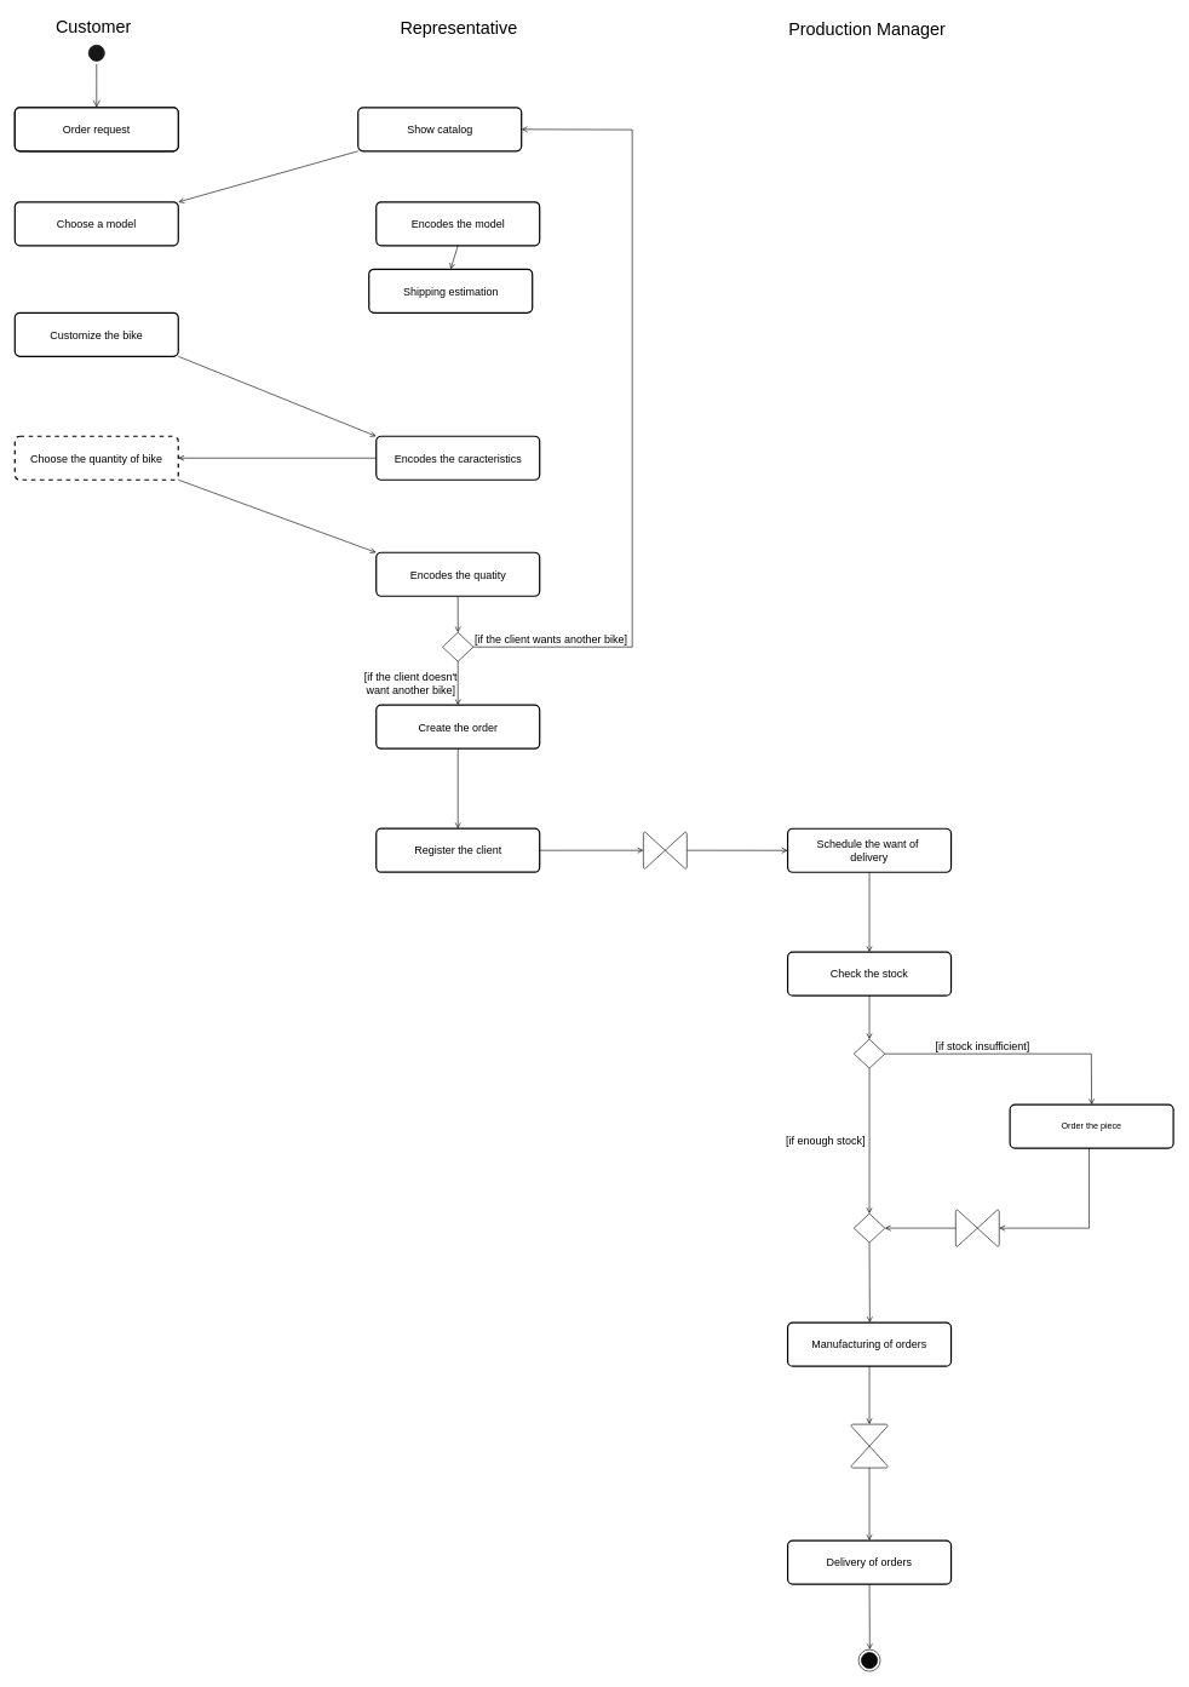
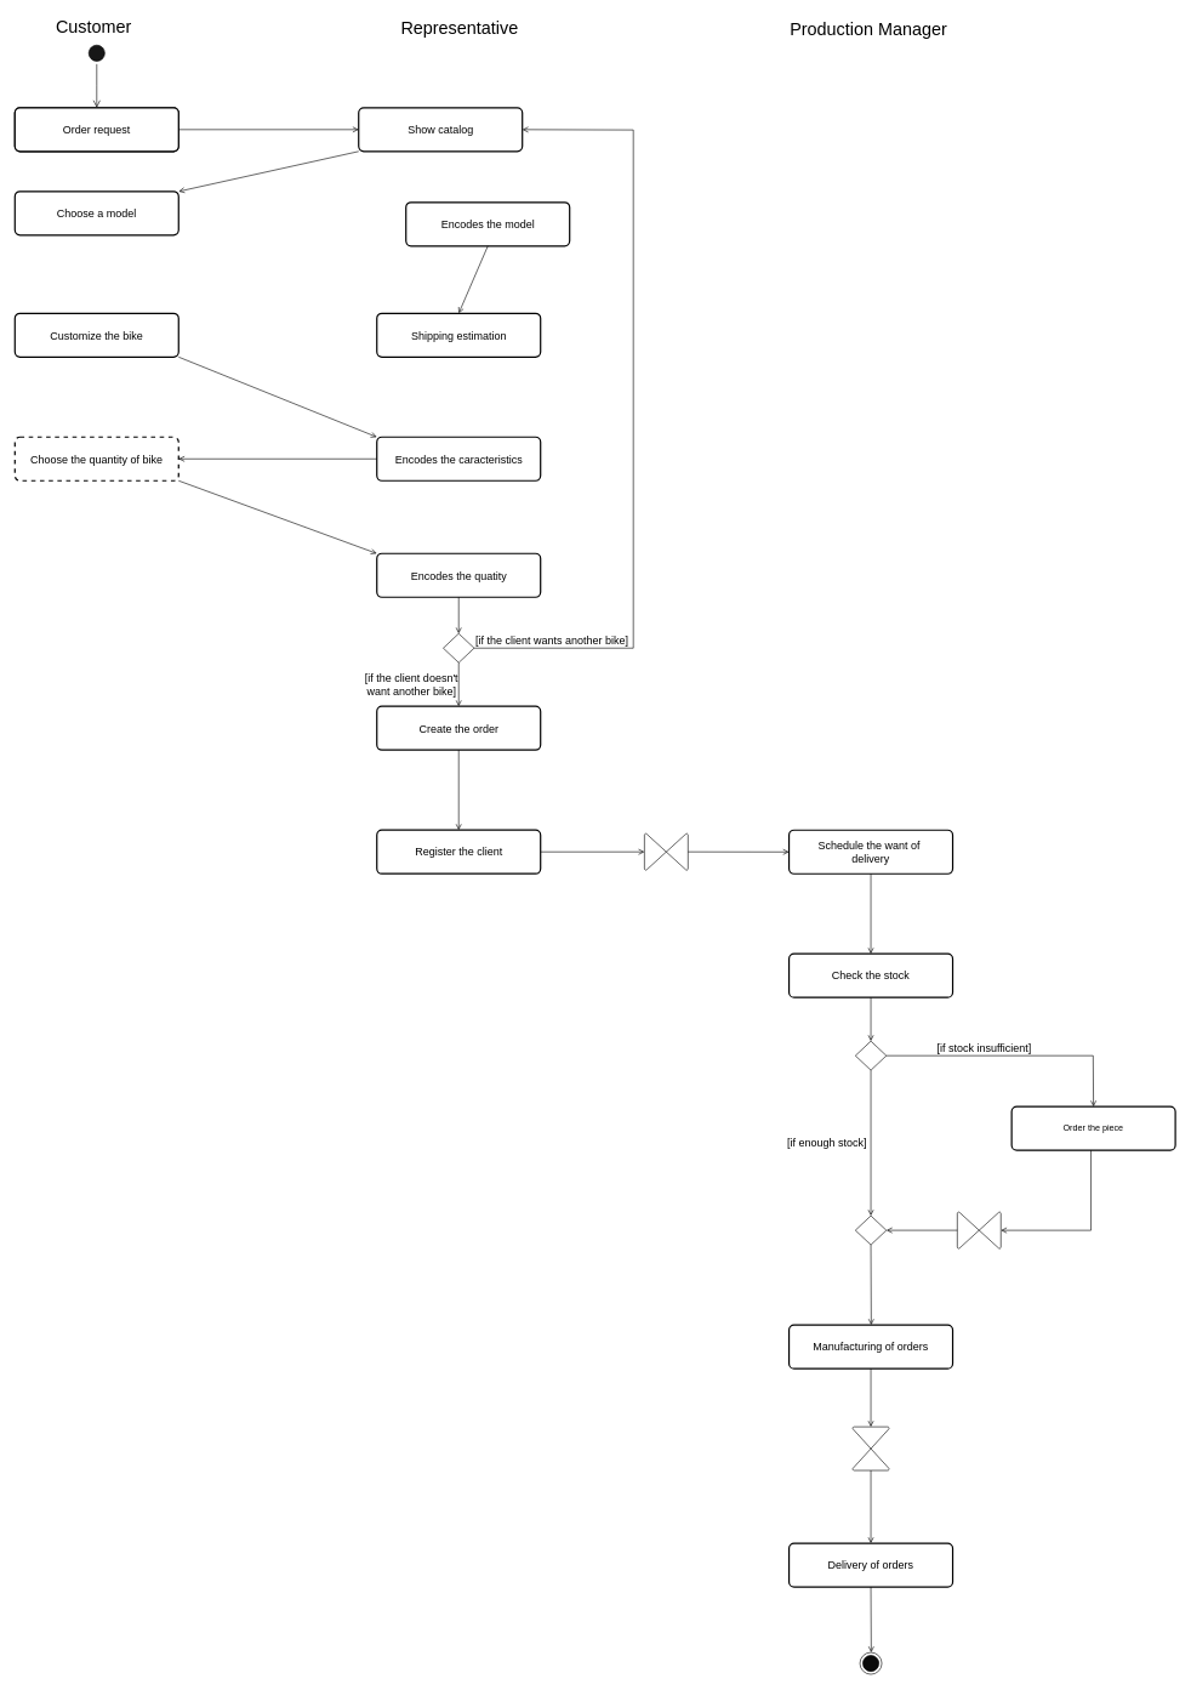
  <mxCell id="0" />
  <mxCell id="1" parent="0" />
  <mxCell id="2" value="" style="ellipse;html=1;shape=startState;fillColor=#171717;" parent="1" vertex="1"><mxGeometry x="117.5" y="57.5" width="30" height="30" as="geometry" /></mxCell>
  <mxCell id="3" value="" style="edgeStyle=orthogonalEdgeStyle;html=1;verticalAlign=bottom;endArrow=open;endSize=8;rounded=0;" parent="1" source="2" edge="1"><mxGeometry relative="1" as="geometry"><mxPoint x="132.5" y="147.5" as="targetPoint" /></mxGeometry></mxCell>
  <mxCell id="4" value="demande commande" style="rounded=1;whiteSpace=wrap;html=1;absoluteArcSize=1;arcSize=14;strokeWidth=2;" parent="1" vertex="1"><mxGeometry x="20" y="147.5" width="225" height="60" as="geometry" /></mxCell>
  <mxCell id="5" value="&lt;font style=&quot;font-size: 15px&quot;&gt;Order request&lt;/font&gt;" style="rounded=1;whiteSpace=wrap;html=1;absoluteArcSize=1;arcSize=14;strokeWidth=2;" parent="1" vertex="1"><mxGeometry x="20" y="147.5" width="225" height="60" as="geometry" /></mxCell>
- <mxCell id="6" value="&lt;span style=&quot;font-size: 15px&quot;&gt;Choose a model&lt;/span&gt;" style="rounded=1;whiteSpace=wrap;html=1;absoluteArcSize=1;arcSize=14;strokeWidth=2;" parent="1" vertex="1"><mxGeometry x="20" y="277.5" width="225" height="60" as="geometry" /></mxCell>
+ <mxCell id="6" value="&lt;span style=&quot;font-size: 15px&quot;&gt;Choose a model&lt;/span&gt;" style="rounded=1;whiteSpace=wrap;html=1;absoluteArcSize=1;arcSize=14;strokeWidth=2;" parent="1" vertex="1"><mxGeometry x="20" y="262.5" width="225" height="60" as="geometry" /></mxCell>
  <mxCell id="7" value="Customer" style="text;html=1;align=center;verticalAlign=middle;resizable=0;points=[];autosize=1;strokeColor=none;fillColor=none;fontSize=24;" parent="1" vertex="1"><mxGeometry x="70.5" y="20.5" width="114" height="33" as="geometry" /></mxCell>
  <mxCell id="8" value="Representative" style="text;html=1;align=center;verticalAlign=middle;resizable=0;points=[];autosize=1;strokeColor=none;fillColor=none;fontSize=24;" parent="1" vertex="1"><mxGeometry x="545" y="21.5" width="171" height="33" as="geometry" /></mxCell>
  <mxCell id="9" value="Production Manager" style="text;html=1;align=center;verticalAlign=middle;resizable=0;points=[];autosize=1;strokeColor=none;fillColor=none;fontSize=24;" parent="1" vertex="1"><mxGeometry x="1080" y="24.5" width="226" height="33" as="geometry" /></mxCell>
  <mxCell id="10" value="&lt;font style=&quot;font-size: 15px&quot;&gt;Show catalog&lt;/font&gt;" style="rounded=1;whiteSpace=wrap;html=1;absoluteArcSize=1;arcSize=14;strokeWidth=2;" parent="1" vertex="1"><mxGeometry x="492.5" y="147.5" width="225" height="60" as="geometry" /></mxCell>
- <mxCell id="11" value="&lt;font style=&quot;font-size: 15px&quot;&gt;Encodes the model&lt;/font&gt;" style="rounded=1;whiteSpace=wrap;html=1;absoluteArcSize=1;arcSize=14;strokeWidth=2;" parent="1" vertex="1"><mxGeometry x="517.5" y="277.5" width="225" height="60" as="geometry" /></mxCell>
+ <mxCell id="11" value="&lt;font style=&quot;font-size: 15px&quot;&gt;Encodes the model&lt;/font&gt;" style="rounded=1;whiteSpace=wrap;html=1;absoluteArcSize=1;arcSize=14;strokeWidth=2;" parent="1" vertex="1"><mxGeometry x="557.5" y="277.5" width="225" height="60" as="geometry" /></mxCell>
+ <mxCell id="12" value="" style="endArrow=open;html=1;rounded=0;fontSize=15;exitX=1;exitY=0.5;exitDx=0;exitDy=0;entryX=0;entryY=0.5;entryDx=0;entryDy=0;endFill=0;" parent="1" source="5" target="10" edge="1"><mxGeometry width="50" height="50" relative="1" as="geometry"><mxPoint x="540" y="220" as="sourcePoint" /><mxPoint x="670" y="178" as="targetPoint" /></mxGeometry></mxCell>
  <mxCell id="13" value="" style="endArrow=open;html=1;rounded=0;fontSize=15;exitX=0;exitY=1;exitDx=0;exitDy=0;entryX=1;entryY=0;entryDx=0;entryDy=0;endFill=0;" parent="1" source="10" target="6" edge="1"><mxGeometry width="50" height="50" relative="1" as="geometry"><mxPoint x="580" y="220" as="sourcePoint" /><mxPoint x="590" y="170" as="targetPoint" /></mxGeometry></mxCell>
- <mxCell id="14" value="&lt;font style=&quot;font-size: 15px&quot;&gt;Shipping estimation&lt;/font&gt;" style="rounded=1;whiteSpace=wrap;html=1;absoluteArcSize=1;arcSize=14;strokeWidth=2;" parent="1" vertex="1"><mxGeometry x="507.5" y="370" width="225" height="60" as="geometry" /></mxCell>
+ <mxCell id="14" value="&lt;font style=&quot;font-size: 15px&quot;&gt;Shipping estimation&lt;/font&gt;" style="rounded=1;whiteSpace=wrap;html=1;absoluteArcSize=1;arcSize=14;strokeWidth=2;" parent="1" vertex="1"><mxGeometry x="517.5" y="430" width="225" height="60" as="geometry" /></mxCell>
  <mxCell id="15" value="" style="endArrow=open;html=1;rounded=0;fontSize=15;entryX=0.5;entryY=0;entryDx=0;entryDy=0;exitX=0.5;exitY=1;exitDx=0;exitDy=0;endFill=0;" parent="1" source="11" target="14" edge="1"><mxGeometry width="50" height="50" relative="1" as="geometry"><mxPoint x="430" y="400" as="sourcePoint" /><mxPoint x="430" y="160" as="targetPoint" /></mxGeometry></mxCell>
  <mxCell id="16" value="&lt;font style=&quot;font-size: 15px&quot;&gt;Customize the bike&lt;/font&gt;" style="rounded=1;whiteSpace=wrap;html=1;absoluteArcSize=1;arcSize=14;strokeWidth=2;" parent="1" vertex="1"><mxGeometry x="20" y="430" width="225" height="60" as="geometry" /></mxCell>
  <mxCell id="17" value="&lt;font style=&quot;font-size: 15px&quot;&gt;Encodes the caracteristics&lt;/font&gt;" style="rounded=1;whiteSpace=wrap;html=1;absoluteArcSize=1;arcSize=14;strokeWidth=2;" parent="1" vertex="1"><mxGeometry x="517.5" y="600" width="225" height="60" as="geometry" /></mxCell>
  <mxCell id="18" value="" style="endArrow=open;html=1;rounded=0;fontSize=15;exitX=1;exitY=1;exitDx=0;exitDy=0;entryX=0;entryY=0;entryDx=0;entryDy=0;endFill=0;" parent="1" source="16" target="17" edge="1"><mxGeometry width="50" height="50" relative="1" as="geometry"><mxPoint x="540" y="480" as="sourcePoint" /><mxPoint x="590" y="430" as="targetPoint" /></mxGeometry></mxCell>
  <mxCell id="19" value="&lt;font style=&quot;font-size: 15px&quot;&gt;Choose the quantity of bike&lt;/font&gt;" style="rounded=1;whiteSpace=wrap;html=1;absoluteArcSize=1;arcSize=14;strokeWidth=2;dashed=1;" parent="1" vertex="1"><mxGeometry x="20" y="600" width="225" height="60" as="geometry" /></mxCell>
  <mxCell id="20" value="" style="endArrow=open;html=1;rounded=0;fontSize=15;exitX=0;exitY=0.5;exitDx=0;exitDy=0;entryX=1;entryY=0.5;entryDx=0;entryDy=0;endFill=0;" parent="1" source="17" target="19" edge="1"><mxGeometry width="50" height="50" relative="1" as="geometry"><mxPoint x="540" y="610" as="sourcePoint" /><mxPoint x="590" y="560" as="targetPoint" /></mxGeometry></mxCell>
  <mxCell id="21" value="&lt;font style=&quot;font-size: 15px&quot;&gt;Encodes the quatity&lt;/font&gt;" style="rounded=1;whiteSpace=wrap;html=1;absoluteArcSize=1;arcSize=14;strokeWidth=2;" parent="1" vertex="1"><mxGeometry x="517.5" y="760" width="225" height="60" as="geometry" /></mxCell>
  <mxCell id="22" value="" style="endArrow=open;html=1;rounded=0;fontSize=15;exitX=1;exitY=1;exitDx=0;exitDy=0;entryX=0;entryY=0;entryDx=0;entryDy=0;endFill=0;" parent="1" source="19" target="21" edge="1"><mxGeometry width="50" height="50" relative="1" as="geometry"><mxPoint x="540" y="720" as="sourcePoint" /><mxPoint x="550" y="730" as="targetPoint" /></mxGeometry></mxCell>
  <mxCell id="23" value="" style="rhombus;whiteSpace=wrap;html=1;fontSize=15;" parent="1" vertex="1"><mxGeometry x="608.75" y="870" width="42.5" height="40" as="geometry" /></mxCell>
  <mxCell id="24" value="" style="endArrow=open;html=1;rounded=0;fontSize=15;exitX=0.5;exitY=1;exitDx=0;exitDy=0;endFill=0;" parent="1" source="21" edge="1"><mxGeometry width="50" height="50" relative="1" as="geometry"><mxPoint x="380" y="580" as="sourcePoint" /><mxPoint x="630" y="870" as="targetPoint" /></mxGeometry></mxCell>
  <mxCell id="25" value="" style="endArrow=open;html=1;rounded=0;fontSize=15;exitX=0.5;exitY=1;exitDx=0;exitDy=0;endFill=0;" parent="1" source="23" edge="1"><mxGeometry width="50" height="50" relative="1" as="geometry"><mxPoint x="380" y="1010" as="sourcePoint" /><mxPoint x="630" y="970" as="targetPoint" /></mxGeometry></mxCell>
  <mxCell id="26" value="&lt;font style=&quot;font-size: 15px&quot;&gt;Create the order&lt;/font&gt;" style="rounded=1;whiteSpace=wrap;html=1;absoluteArcSize=1;arcSize=14;strokeWidth=2;" parent="1" vertex="1"><mxGeometry x="517.5" y="970" width="225" height="60" as="geometry" /></mxCell>
  <mxCell id="27" value="" style="endArrow=open;html=1;rounded=0;fontSize=15;entryX=1;entryY=0.5;entryDx=0;entryDy=0;exitX=1;exitY=0.5;exitDx=0;exitDy=0;endFill=0;" parent="1" source="23" target="10" edge="1"><mxGeometry width="50" height="50" relative="1" as="geometry"><mxPoint x="870" y="640" as="sourcePoint" /><mxPoint x="430" y="460" as="targetPoint" /><Array as="points"><mxPoint x="870" y="890" /><mxPoint x="870" y="178" /></Array></mxGeometry></mxCell>
  <mxCell id="28" value="[if the client doesn't&lt;br&gt;want another bike]" style="text;html=1;align=center;verticalAlign=middle;resizable=0;points=[];autosize=1;strokeColor=none;fillColor=none;fontSize=15;" parent="1" vertex="1"><mxGeometry x="496" y="920" width="138" height="40" as="geometry" /></mxCell>
  <mxCell id="29" value="[if the client wants another bike]" style="text;html=1;align=center;verticalAlign=middle;resizable=0;points=[];autosize=1;strokeColor=none;fillColor=none;fontSize=15;" parent="1" vertex="1"><mxGeometry x="648" y="868" width="220" height="22" as="geometry" /></mxCell>
  <mxCell id="30" value="&lt;font style=&quot;font-size: 15px&quot;&gt;Register the client&lt;/font&gt;" style="rounded=1;whiteSpace=wrap;html=1;absoluteArcSize=1;arcSize=14;strokeWidth=2;" parent="1" vertex="1"><mxGeometry x="517.5" y="1140" width="225" height="60" as="geometry" /></mxCell>
  <mxCell id="31" value="" style="endArrow=open;html=1;rounded=0;fontSize=15;entryX=0.5;entryY=0;entryDx=0;entryDy=0;exitX=0.5;exitY=1;exitDx=0;exitDy=0;endFill=0;" parent="1" source="26" target="30" edge="1"><mxGeometry width="50" height="50" relative="1" as="geometry"><mxPoint x="540" y="1150" as="sourcePoint" /><mxPoint x="590" y="1100" as="targetPoint" /></mxGeometry></mxCell>
  <mxCell id="32" value="" style="verticalLabelPosition=bottom;verticalAlign=top;html=1;shape=mxgraph.flowchart.collate;fontSize=15;rotation=90;" parent="1" vertex="1"><mxGeometry x="890" y="1140" width="50.53" height="59.91" as="geometry" /></mxCell>
  <mxCell id="33" value="&lt;div&gt;&lt;span style=&quot;font-size: 15px&quot;&gt;Schedule the want of&amp;nbsp;&lt;/span&gt;&lt;/div&gt;&lt;div&gt;&lt;span style=&quot;font-size: 15px&quot;&gt;delivery&lt;/span&gt;&lt;/div&gt;" style="rounded=1;whiteSpace=wrap;html=1;absoluteArcSize=1;arcSize=14;strokeWidth=2;" parent="1" vertex="1"><mxGeometry x="1084" y="1140.09" width="225" height="60" as="geometry" /></mxCell>
  <mxCell id="34" value="" style="endArrow=open;html=1;rounded=0;fontSize=15;exitX=1;exitY=0.5;exitDx=0;exitDy=0;entryX=0.5;entryY=1;entryDx=0;entryDy=0;entryPerimeter=0;endFill=0;" parent="1" source="30" target="32" edge="1"><mxGeometry width="50" height="50" relative="1" as="geometry"><mxPoint x="920" y="1100" as="sourcePoint" /><mxPoint x="880" y="1170" as="targetPoint" /></mxGeometry></mxCell>
  <mxCell id="35" value="" style="endArrow=open;html=1;rounded=0;fontSize=15;entryX=0;entryY=0.5;entryDx=0;entryDy=0;exitX=0.5;exitY=0;exitDx=0;exitDy=0;exitPerimeter=0;endFill=0;" parent="1" source="32" target="33" edge="1"><mxGeometry width="50" height="50" relative="1" as="geometry"><mxPoint x="1080" y="1100" as="sourcePoint" /><mxPoint x="1130" y="1050" as="targetPoint" /></mxGeometry></mxCell>
  <mxCell id="36" value="&lt;font style=&quot;font-size: 15px&quot;&gt;Check the stock&lt;/font&gt;" style="rounded=1;whiteSpace=wrap;html=1;absoluteArcSize=1;arcSize=14;strokeWidth=2;" parent="1" vertex="1"><mxGeometry x="1084" y="1310" width="225" height="60" as="geometry" /></mxCell>
  <mxCell id="37" value="" style="endArrow=open;html=1;rounded=0;fontSize=15;entryX=0.5;entryY=0;entryDx=0;entryDy=0;endFill=0;exitX=0.5;exitY=1;exitDx=0;exitDy=0;" parent="1" source="33" target="36" edge="1"><mxGeometry width="50" height="50" relative="1" as="geometry"><mxPoint x="920" y="1320" as="sourcePoint" /><mxPoint x="750" y="770" as="targetPoint" /></mxGeometry></mxCell>
  <mxCell id="38" value="" style="rhombus;whiteSpace=wrap;html=1;fontSize=15;" parent="1" vertex="1"><mxGeometry x="1175.25" y="1430" width="42.5" height="40" as="geometry" /></mxCell>
  <mxCell id="39" value="" style="endArrow=open;html=1;rounded=0;fontSize=15;entryX=0.5;entryY=0;entryDx=0;entryDy=0;exitX=0.5;exitY=1;exitDx=0;exitDy=0;endFill=0;" parent="1" source="36" target="38" edge="1"><mxGeometry width="50" height="50" relative="1" as="geometry"><mxPoint x="760" y="1510" as="sourcePoint" /><mxPoint x="810" y="1460" as="targetPoint" /></mxGeometry></mxCell>
  <mxCell id="40" value="Order the piece" style="rounded=1;whiteSpace=wrap;html=1;absoluteArcSize=1;arcSize=14;strokeWidth=2;" parent="1" vertex="1"><mxGeometry x="1390" y="1520" width="225" height="60" as="geometry" /></mxCell>
  <mxCell id="41" value="" style="endArrow=open;html=1;rounded=0;fontSize=15;exitX=1;exitY=0.5;exitDx=0;exitDy=0;entryX=0.5;entryY=0;entryDx=0;entryDy=0;endFill=0;" parent="1" source="38" target="40" edge="1"><mxGeometry width="50" height="50" relative="1" as="geometry"><mxPoint x="1220" y="1450" as="sourcePoint" /><mxPoint x="1500" y="1500" as="targetPoint" /><Array as="points"><mxPoint x="1502" y="1450" /></Array></mxGeometry></mxCell>
  <mxCell id="42" value="" style="verticalLabelPosition=bottom;verticalAlign=top;html=1;shape=mxgraph.flowchart.collate;fontSize=15;rotation=90;" parent="1" vertex="1"><mxGeometry x="1320" y="1660" width="50.53" height="59.91" as="geometry" /></mxCell>
  <mxCell id="43" value="" style="endArrow=open;html=1;rounded=0;fontSize=15;entryX=0.5;entryY=0;entryDx=0;entryDy=0;entryPerimeter=0;endFill=0;" parent="1" target="42" edge="1"><mxGeometry width="50" height="50" relative="1" as="geometry"><mxPoint x="1499" y="1580" as="sourcePoint" /><mxPoint x="1110" y="1480" as="targetPoint" /><Array as="points"><mxPoint x="1499" y="1690" /></Array></mxGeometry></mxCell>
  <mxCell id="44" value="" style="rhombus;whiteSpace=wrap;html=1;fontSize=15;" parent="1" vertex="1"><mxGeometry x="1175.25" y="1669.95" width="42.5" height="40" as="geometry" /></mxCell>
  <mxCell id="45" value="" style="endArrow=open;html=1;rounded=0;fontSize=15;entryX=1;entryY=0.5;entryDx=0;entryDy=0;exitX=0.5;exitY=1;exitDx=0;exitDy=0;exitPerimeter=0;endFill=0;" parent="1" source="42" target="44" edge="1"><mxGeometry width="50" height="50" relative="1" as="geometry"><mxPoint x="1310" y="1690" as="sourcePoint" /><mxPoint x="1110" y="1480" as="targetPoint" /></mxGeometry></mxCell>
  <mxCell id="46" value="" style="endArrow=open;html=1;rounded=0;fontSize=15;entryX=0.5;entryY=0;entryDx=0;entryDy=0;exitX=0.5;exitY=1;exitDx=0;exitDy=0;endFill=0;" parent="1" source="38" target="44" edge="1"><mxGeometry width="50" height="50" relative="1" as="geometry"><mxPoint x="1060" y="1530" as="sourcePoint" /><mxPoint x="1110" y="1480" as="targetPoint" /></mxGeometry></mxCell>
  <mxCell id="47" value="" style="endArrow=open;html=1;rounded=0;fontSize=15;exitX=0.5;exitY=1;exitDx=0;exitDy=0;endFill=0;" parent="1" source="44" edge="1"><mxGeometry width="50" height="50" relative="1" as="geometry"><mxPoint x="1060" y="1940" as="sourcePoint" /><mxPoint x="1197" y="1820" as="targetPoint" /></mxGeometry></mxCell>
  <mxCell id="48" value="&lt;font style=&quot;font-size: 15px&quot;&gt;Manufacturing of orders&lt;/font&gt;" style="rounded=1;whiteSpace=wrap;html=1;absoluteArcSize=1;arcSize=14;strokeWidth=2;" parent="1" vertex="1"><mxGeometry x="1084" y="1820" width="225" height="60" as="geometry" /></mxCell>
  <mxCell id="49" value="&lt;font style=&quot;font-size: 15px&quot;&gt;Delivery of orders&lt;/font&gt;" style="rounded=1;whiteSpace=wrap;html=1;absoluteArcSize=1;arcSize=14;strokeWidth=2;" parent="1" vertex="1"><mxGeometry x="1084.01" y="2120" width="225" height="60" as="geometry" /></mxCell>
  <mxCell id="50" value="" style="verticalLabelPosition=bottom;verticalAlign=top;html=1;shape=mxgraph.flowchart.collate;fontSize=15;rotation=0;" parent="1" vertex="1"><mxGeometry x="1171.24" y="1960" width="50.53" height="59.91" as="geometry" /></mxCell>
  <mxCell id="51" value="" style="endArrow=open;html=1;rounded=0;fontSize=16;entryX=0.5;entryY=0;entryDx=0;entryDy=0;entryPerimeter=0;exitX=0.5;exitY=1;exitDx=0;exitDy=0;endFill=0;" parent="1" source="48" target="50" edge="1"><mxGeometry width="50" height="50" relative="1" as="geometry"><mxPoint x="1060" y="1990" as="sourcePoint" /><mxPoint x="1110" y="1940" as="targetPoint" /></mxGeometry></mxCell>
  <mxCell id="52" value="" style="endArrow=open;html=1;rounded=0;fontSize=16;entryX=0.5;entryY=0;entryDx=0;entryDy=0;exitX=0.5;exitY=1;exitDx=0;exitDy=0;exitPerimeter=0;endFill=0;" parent="1" source="50" target="49" edge="1"><mxGeometry width="50" height="50" relative="1" as="geometry"><mxPoint x="1060" y="1990" as="sourcePoint" /><mxPoint x="1110" y="1940" as="targetPoint" /></mxGeometry></mxCell>
  <mxCell id="53" value="" style="endArrow=open;html=1;rounded=0;fontSize=15;exitX=0.5;exitY=1;exitDx=0;exitDy=0;endFill=0;" parent="1" source="49" edge="1"><mxGeometry width="50" height="50" relative="1" as="geometry"><mxPoint x="1060" y="1990" as="sourcePoint" /><mxPoint x="1197" y="2270" as="targetPoint" /></mxGeometry></mxCell>
  <mxCell id="54" value="" style="ellipse;html=1;shape=endState;fontSize=15;fillColor=#0A0A0A;" parent="1" vertex="1"><mxGeometry x="1181.5" y="2270" width="30" height="30" as="geometry" /></mxCell>
  <mxCell id="55" value="&lt;font style=&quot;font-size: 15px&quot;&gt;[if stock insufficient]&lt;/font&gt;" style="text;html=1;align=center;verticalAlign=middle;resizable=0;points=[];autosize=1;strokeColor=none;fillColor=none;fontSize=15;" parent="1" vertex="1"><mxGeometry x="1281.5" y="1429" width="140" height="22" as="geometry" /></mxCell>
  <mxCell id="56" value="[if enough stock]" style="text;html=1;align=center;verticalAlign=middle;resizable=0;points=[];autosize=1;strokeColor=none;fillColor=none;fontSize=15;" parent="1" vertex="1"><mxGeometry x="1076" y="1559" width="119" height="22" as="geometry" /></mxCell>
